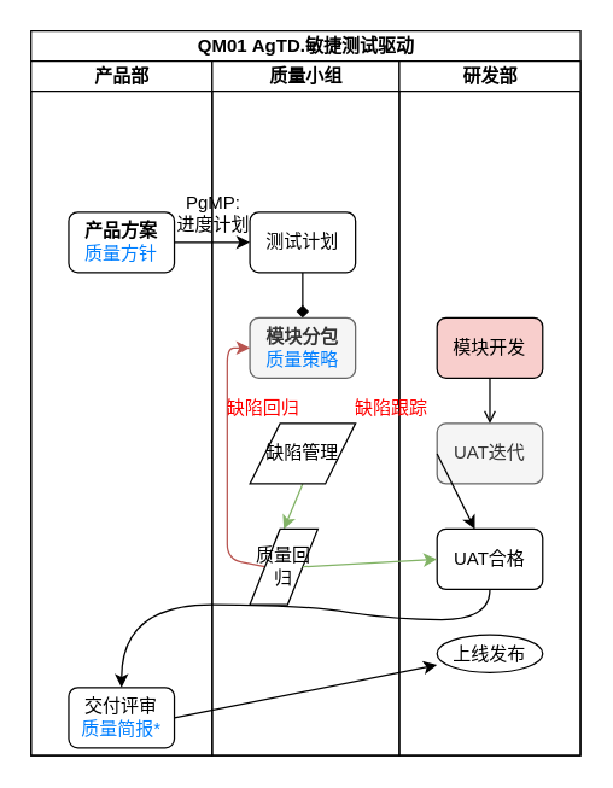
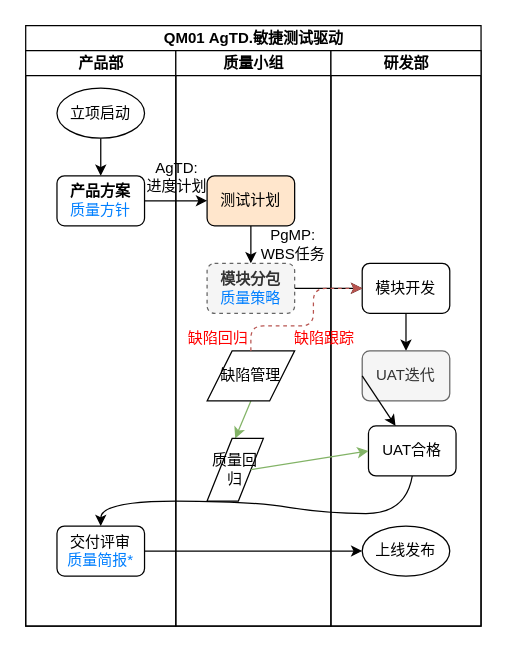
  <mxCell id="0" />
  <mxCell id="1" parent="0" />
  <mxCell id="2" value="QM01&amp;nbsp;AgTD.敏捷测试驱动" style="swimlane;childLayout=stackLayout;resizeParent=1;resizeParentMax=0;startSize=20;html=1;" vertex="1" parent="1"><mxGeometry x="20" y="20" width="364.0" height="480" as="geometry" /></mxCell>
  <mxCell id="3" value="产品部" style="swimlane;startSize=20;html=1;" vertex="1" parent="2"><mxGeometry y="20" width="120" height="460" as="geometry" /></mxCell>
+ <mxCell id="4" style="edgeStyle=none;html=1;exitX=0.5;exitY=1;exitDx=0;exitDy=0;entryX=0.5;entryY=0;entryDx=0;entryDy=0;" edge="1" parent="3" source="5" target="6"><mxGeometry relative="1" as="geometry" /></mxCell>
+ <mxCell id="5" value="立项启动" style="ellipse;whiteSpace=wrap;html=1;" vertex="1" parent="3"><mxGeometry x="25" y="30" width="70" height="40" as="geometry" /></mxCell>
  <mxCell id="6" value="&lt;b&gt;产品方案&lt;/b&gt;&lt;br&gt;&lt;font color=&quot;#007fff&quot;&gt;质量方针&lt;/font&gt;" style="rounded=1;whiteSpace=wrap;html=1;" vertex="1" parent="3"><mxGeometry x="25.0" y="100" width="70" height="40" as="geometry" /></mxCell>
- <mxCell id="7" value="交付评审&lt;br&gt;&lt;font color=&quot;#007fff&quot;&gt;质量简报*&lt;/font&gt;" style="rounded=1;whiteSpace=wrap;html=1;" vertex="1" parent="3"><mxGeometry x="25.0" y="415" width="70" height="40" as="geometry" /></mxCell>
+ <mxCell id="7" value="交付评审&lt;br&gt;&lt;font color=&quot;#007fff&quot;&gt;质量简报*&lt;/font&gt;" style="rounded=1;whiteSpace=wrap;html=1;" vertex="1" parent="3"><mxGeometry x="25.0" y="380" width="70" height="40" as="geometry" /></mxCell>
  <mxCell id="8" value="质量小组" style="swimlane;startSize=20;html=1;" vertex="1" parent="2"><mxGeometry x="120" y="20" width="124.0" height="460" as="geometry" /></mxCell>
- <mxCell id="9" style="edgeStyle=none;html=1;exitX=0.5;exitY=1;exitDx=0;exitDy=0;entryX=0.5;entryY=0;entryDx=0;entryDy=0;endArrow=diamond;" edge="1" parent="8" source="10" target="12"><mxGeometry relative="1" as="geometry" /></mxCell>
- <mxCell id="10" value="测试计划" style="rounded=1;whiteSpace=wrap;html=1;" vertex="1" parent="8"><mxGeometry x="25.0" y="100" width="70" height="40" as="geometry" /></mxCell>
- <mxCell id="11" value="PgMP:&lt;br&gt;进度计划" style="text;html=1;strokeColor=none;fillColor=none;align=center;verticalAlign=middle;whiteSpace=wrap;rounded=0;" vertex="1" parent="8"><mxGeometry x="-29.0" y="86" width="60" height="30" as="geometry" /></mxCell>
- <mxCell id="12" value="&lt;b&gt;模块分包&lt;/b&gt;&lt;br&gt;&lt;font color=&quot;#007fff&quot;&gt;质量策略&lt;/font&gt;" style="rounded=1;whiteSpace=wrap;html=1;fillColor=#f5f5f5;fontColor=#333333;strokeColor=#666666;" vertex="1" parent="8"><mxGeometry x="25.0" y="170" width="70" height="40" as="geometry" /></mxCell>
+ <mxCell id="9" style="edgeStyle=none;html=1;exitX=0.5;exitY=1;exitDx=0;exitDy=0;entryX=0.5;entryY=0;entryDx=0;entryDy=0;" edge="1" parent="8" source="10" target="12"><mxGeometry relative="1" as="geometry" /></mxCell>
+ <mxCell id="10" value="测试计划" style="rounded=1;whiteSpace=wrap;html=1;fillColor=#ffe6cc;" vertex="1" parent="8"><mxGeometry x="25.0" y="100" width="70" height="40" as="geometry" /></mxCell>
+ <mxCell id="11" value="AgTD:&lt;br&gt;进度计划" style="text;html=1;strokeColor=none;fillColor=none;align=center;verticalAlign=middle;whiteSpace=wrap;rounded=0;" vertex="1" parent="8"><mxGeometry x="-29.0" y="86" width="60" height="30" as="geometry" /></mxCell>
+ <mxCell id="12" value="&lt;b&gt;模块分包&lt;/b&gt;&lt;br&gt;&lt;font color=&quot;#007fff&quot;&gt;质量策略&lt;/font&gt;" style="rounded=1;whiteSpace=wrap;html=1;fillColor=#f5f5f5;fontColor=#333333;strokeColor=#666666;dashed=1;" vertex="1" parent="8"><mxGeometry x="25.0" y="170" width="70" height="40" as="geometry" /></mxCell>
+ <mxCell id="13" value="PgMP:&lt;br&gt;WBS任务" style="text;html=1;strokeColor=none;fillColor=none;align=center;verticalAlign=middle;whiteSpace=wrap;rounded=0;" vertex="1" parent="8"><mxGeometry x="64.0" y="140" width="60" height="30" as="geometry" /></mxCell>
  <mxCell id="14" style="edgeStyle=none;html=1;exitX=0.5;exitY=1;exitDx=0;exitDy=0;entryX=0.5;entryY=0;entryDx=0;entryDy=0;fontColor=#000000;fillColor=#d5e8d4;strokeColor=#82b366;" edge="1" parent="8" source="15" target="17"><mxGeometry relative="1" as="geometry" /></mxCell>
  <mxCell id="15" value="&lt;font color=&quot;#000000&quot;&gt;缺陷管理&lt;/font&gt;" style="shape=parallelogram;perimeter=parallelogramPerimeter;whiteSpace=wrap;html=1;fixedSize=1;fontColor=#007FFF;" vertex="1" parent="8"><mxGeometry x="25" y="240" width="70" height="40" as="geometry" /></mxCell>
- <mxCell id="16" style="edgeStyle=none;html=1;exitX=0;exitY=0.5;exitDx=0;exitDy=0;entryX=0;entryY=0.5;entryDx=0;entryDy=0;fontColor=#000000;fillColor=#f8cecc;strokeColor=#b85450;" edge="1" parent="8" source="17" target="12"><mxGeometry relative="1" as="geometry"><Array as="points"><mxPoint x="10.0" y="330" /><mxPoint x="10.0" y="260" /><mxPoint x="10.0" y="190" /></Array></mxGeometry></mxCell>
  <mxCell id="17" value="&lt;font color=&quot;#000000&quot;&gt;质量回归&lt;/font&gt;" style="shape=parallelogram;perimeter=parallelogramPerimeter;whiteSpace=wrap;html=1;fixedSize=1;fontColor=#007FFF;" vertex="1" parent="8"><mxGeometry x="25" y="310" width="45" height="50" as="geometry" /></mxCell>
  <mxCell id="18" value="&lt;font color=&quot;#ff0000&quot;&gt;缺陷回归&lt;/font&gt;" style="text;html=1;strokeColor=none;fillColor=none;align=center;verticalAlign=middle;whiteSpace=wrap;rounded=0;" vertex="1" parent="8"><mxGeometry x="4.0" y="215" width="60" height="30" as="geometry" /></mxCell>
  <mxCell id="19" value="研发部" style="swimlane;startSize=20;html=1;" vertex="1" parent="2"><mxGeometry x="244.0" y="20" width="120" height="460" as="geometry" /></mxCell>
- <mxCell id="20" style="edgeStyle=none;html=1;exitX=0.5;exitY=1;exitDx=0;exitDy=0;entryX=0.5;entryY=0;entryDx=0;entryDy=0;endArrow=open;" edge="1" parent="19" source="21" target="22"><mxGeometry relative="1" as="geometry" /></mxCell>
- <mxCell id="21" value="模块开发" style="rounded=1;whiteSpace=wrap;html=1;fillColor=#f8cecc;" vertex="1" parent="19"><mxGeometry x="25.0" y="170" width="70" height="40" as="geometry" /></mxCell>
+ <mxCell id="20" style="edgeStyle=none;html=1;exitX=0.5;exitY=1;exitDx=0;exitDy=0;entryX=0.5;entryY=0;entryDx=0;entryDy=0;" edge="1" parent="19" source="21" target="22"><mxGeometry relative="1" as="geometry" /></mxCell>
+ <mxCell id="21" value="模块开发" style="rounded=1;whiteSpace=wrap;html=1;" vertex="1" parent="19"><mxGeometry x="25.0" y="170" width="70" height="40" as="geometry" /></mxCell>
  <mxCell id="22" value="UAT迭代" style="rounded=1;whiteSpace=wrap;html=1;fillColor=#f5f5f5;fontColor=#333333;strokeColor=#666666;" vertex="1" parent="19"><mxGeometry x="25.0" y="240" width="70" height="40" as="geometry" /></mxCell>
- <mxCell id="23" value="UAT合格" style="rounded=1;whiteSpace=wrap;html=1;" vertex="1" parent="19"><mxGeometry x="25.0" y="310" width="70" height="40" as="geometry" /></mxCell>
- <mxCell id="24" value="上线发布" style="ellipse;whiteSpace=wrap;html=1;" vertex="1" parent="19"><mxGeometry x="25.0" y="380" width="70" height="25" as="geometry" /></mxCell>
+ <mxCell id="23" value="UAT合格" style="rounded=1;whiteSpace=wrap;html=1;" vertex="1" parent="19"><mxGeometry x="30" y="300" width="70" height="40" as="geometry" /></mxCell>
+ <mxCell id="24" value="上线发布" style="ellipse;whiteSpace=wrap;html=1;" vertex="1" parent="19"><mxGeometry x="25.0" y="380" width="70" height="40" as="geometry" /></mxCell>
  <mxCell id="25" value="&lt;font color=&quot;#ff0000&quot;&gt;缺陷跟踪&lt;/font&gt;" style="text;html=1;strokeColor=none;fillColor=none;align=center;verticalAlign=middle;whiteSpace=wrap;rounded=0;" vertex="1" parent="19"><mxGeometry x="-35" y="215" width="60" height="30" as="geometry" /></mxCell>
  <mxCell id="26" style="edgeStyle=none;html=1;exitX=1;exitY=0.5;exitDx=0;exitDy=0;entryX=0;entryY=0.5;entryDx=0;entryDy=0;" edge="1" parent="2" source="6" target="10"><mxGeometry relative="1" as="geometry" /></mxCell>
+ <mxCell id="27" style="edgeStyle=none;html=1;exitX=1;exitY=0.5;exitDx=0;exitDy=0;" edge="1" parent="2" source="12" target="21"><mxGeometry relative="1" as="geometry" /></mxCell>
  <mxCell id="28" style="edgeStyle=none;html=1;exitX=0;exitY=0.5;exitDx=0;exitDy=0;fontColor=#000000;" edge="1" parent="2" source="22" target="23"><mxGeometry relative="1" as="geometry" /></mxCell>
+ <mxCell id="29" style="edgeStyle=none;html=1;exitX=0.5;exitY=0;exitDx=0;exitDy=0;entryX=0;entryY=0.5;entryDx=0;entryDy=0;fontColor=#000000;fillColor=#f8cecc;strokeColor=#b85450;dashed=1;" edge="1" parent="2" source="15" target="21"><mxGeometry relative="1" as="geometry"><Array as="points"><mxPoint x="180.0" y="240" /><mxPoint x="230.0" y="240" /><mxPoint x="230.0" y="210" /></Array></mxGeometry></mxCell>
  <mxCell id="30" style="edgeStyle=none;html=1;exitX=1;exitY=0.5;exitDx=0;exitDy=0;entryX=0;entryY=0.5;entryDx=0;entryDy=0;fontColor=#000000;fillColor=#d5e8d4;strokeColor=#82b366;" edge="1" parent="2" source="17" target="23"><mxGeometry relative="1" as="geometry" /></mxCell>
  <mxCell id="31" style="edgeStyle=none;html=1;exitX=0.5;exitY=1;exitDx=0;exitDy=0;entryX=0.5;entryY=0;entryDx=0;entryDy=0;fontColor=#007FFF;curved=1;" edge="1" parent="2" source="23" target="7"><mxGeometry relative="1" as="geometry"><Array as="points"><mxPoint x="304.0" y="390" /><mxPoint x="240.0" y="390" /><mxPoint x="180.0" y="380" /><mxPoint x="60.0" y="380" /></Array></mxGeometry></mxCell>
  <mxCell id="32" style="edgeStyle=none;curved=1;html=1;exitX=1;exitY=0.5;exitDx=0;exitDy=0;entryX=0;entryY=0.5;entryDx=0;entryDy=0;fontColor=#007FFF;" edge="1" parent="2" source="7"><mxGeometry relative="1" as="geometry"><mxPoint x="269.0" y="420" as="targetPoint" /></mxGeometry></mxCell>
